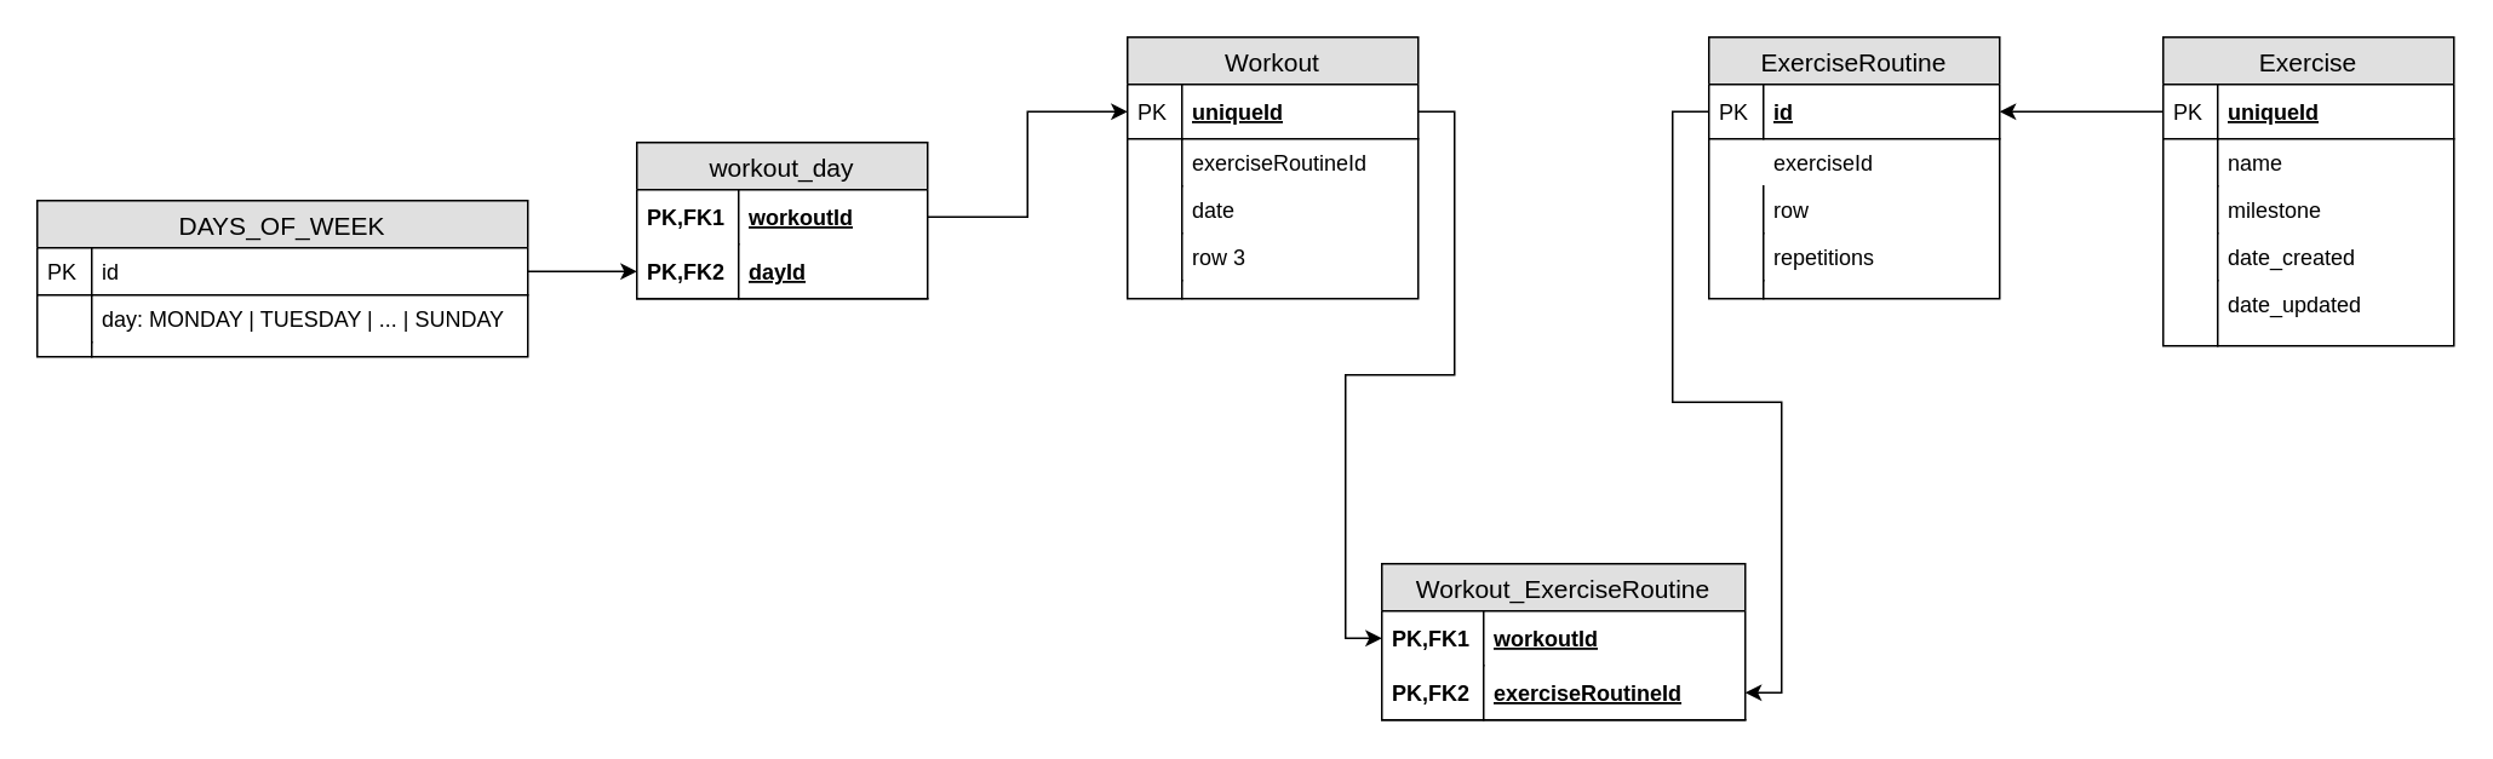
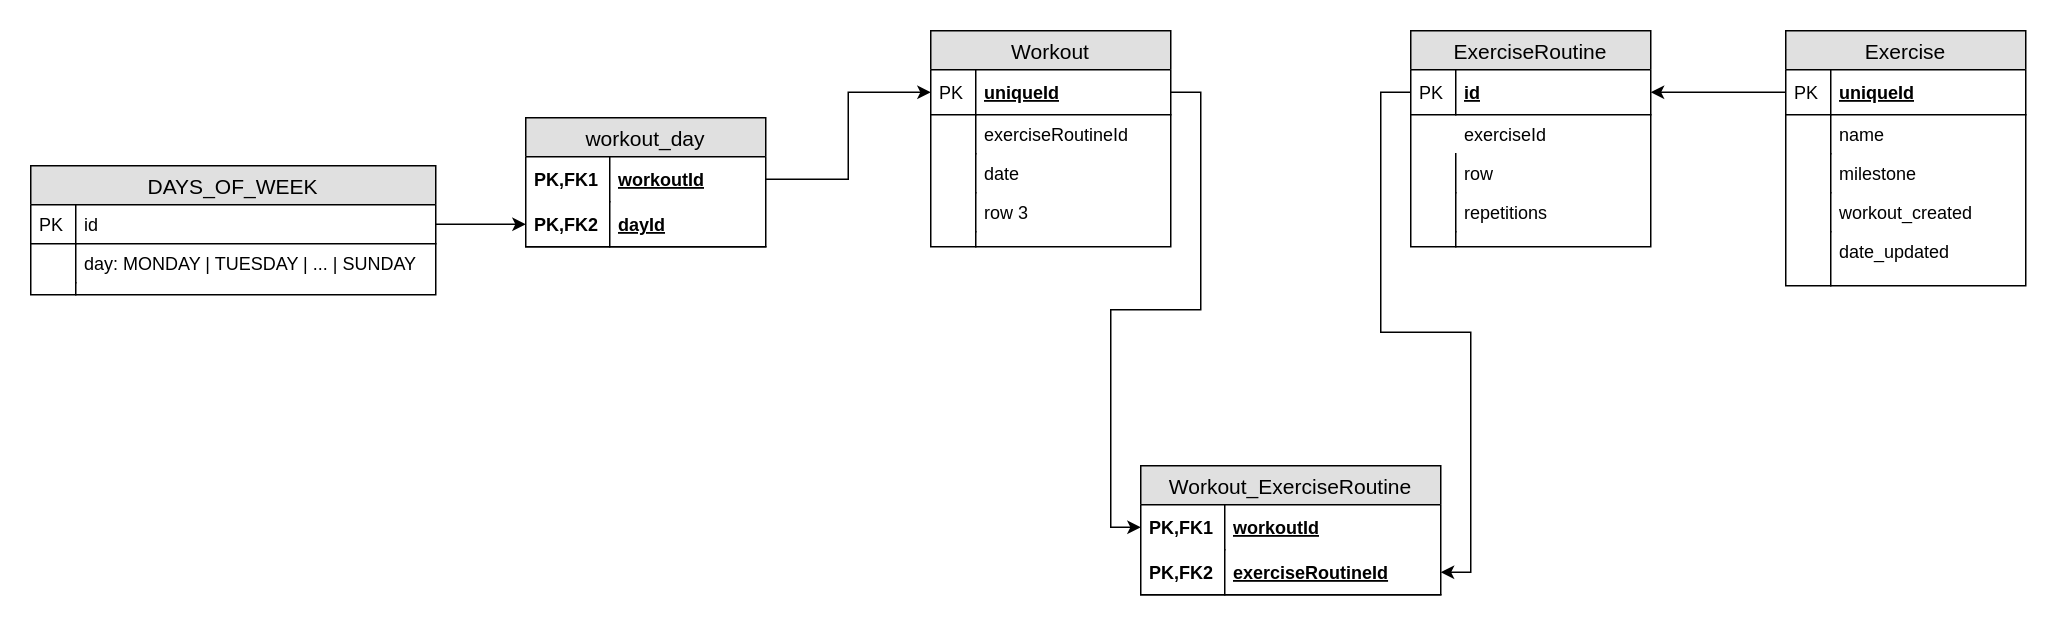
  <mxCell id="0" />
  <mxCell id="1" parent="0" />
  <mxCell id="2" value="Exercise" style="swimlane;fontStyle=0;childLayout=stackLayout;horizontal=1;startSize=26;fillColor=#e0e0e0;horizontalStack=0;resizeParent=1;resizeParentMax=0;resizeLast=0;collapsible=1;marginBottom=0;swimlaneFillColor=#ffffff;align=center;fontSize=14;rounded=0;" vertex="1" parent="1"><mxGeometry x="1190" y="20" width="160" height="170" as="geometry" /></mxCell>
  <mxCell id="3" value="uniqueId" style="shape=partialRectangle;top=0;left=0;right=0;bottom=1;align=left;verticalAlign=middle;fillColor=none;spacingLeft=34;spacingRight=4;overflow=hidden;rotatable=0;points=[[0,0.5],[1,0.5]];portConstraint=eastwest;dropTarget=0;fontStyle=5;fontSize=12;" vertex="1" parent="2"><mxGeometry y="26" width="160" height="30" as="geometry" /></mxCell>
  <mxCell id="4" value="PK" style="shape=partialRectangle;top=0;left=0;bottom=0;fillColor=none;align=left;verticalAlign=middle;spacingLeft=4;spacingRight=4;overflow=hidden;rotatable=0;points=[];portConstraint=eastwest;part=1;fontSize=12;" vertex="1" connectable="0" parent="3"><mxGeometry width="30" height="30" as="geometry" /></mxCell>
  <mxCell id="5" value="name" style="shape=partialRectangle;top=0;left=0;right=0;bottom=0;align=left;verticalAlign=top;fillColor=none;spacingLeft=34;spacingRight=4;overflow=hidden;rotatable=0;points=[[0,0.5],[1,0.5]];portConstraint=eastwest;dropTarget=0;fontSize=12;" vertex="1" parent="2"><mxGeometry y="56" width="160" height="26" as="geometry" /></mxCell>
  <mxCell id="6" value="" style="shape=partialRectangle;top=0;left=0;bottom=0;fillColor=none;align=left;verticalAlign=top;spacingLeft=4;spacingRight=4;overflow=hidden;rotatable=0;points=[];portConstraint=eastwest;part=1;fontSize=12;" vertex="1" connectable="0" parent="5"><mxGeometry width="30" height="26" as="geometry" /></mxCell>
  <mxCell id="7" value="milestone" style="shape=partialRectangle;top=0;left=0;right=0;bottom=0;align=left;verticalAlign=top;fillColor=none;spacingLeft=34;spacingRight=4;overflow=hidden;rotatable=0;points=[[0,0.5],[1,0.5]];portConstraint=eastwest;dropTarget=0;fontSize=12;" vertex="1" parent="2"><mxGeometry y="82" width="160" height="26" as="geometry" /></mxCell>
  <mxCell id="8" value="" style="shape=partialRectangle;top=0;left=0;bottom=0;fillColor=none;align=left;verticalAlign=top;spacingLeft=4;spacingRight=4;overflow=hidden;rotatable=0;points=[];portConstraint=eastwest;part=1;fontSize=12;" vertex="1" connectable="0" parent="7"><mxGeometry width="30" height="26" as="geometry" /></mxCell>
- <mxCell id="9" value="date_created" style="shape=partialRectangle;top=0;left=0;right=0;bottom=0;align=left;verticalAlign=top;fillColor=none;spacingLeft=34;spacingRight=4;overflow=hidden;rotatable=0;points=[[0,0.5],[1,0.5]];portConstraint=eastwest;dropTarget=0;fontSize=12;" vertex="1" parent="2"><mxGeometry y="108" width="160" height="26" as="geometry" /></mxCell>
+ <mxCell id="9" value="workout_created" style="shape=partialRectangle;top=0;left=0;right=0;bottom=0;align=left;verticalAlign=top;fillColor=none;spacingLeft=34;spacingRight=4;overflow=hidden;rotatable=0;points=[[0,0.5],[1,0.5]];portConstraint=eastwest;dropTarget=0;fontSize=12;" vertex="1" parent="2"><mxGeometry y="108" width="160" height="26" as="geometry" /></mxCell>
  <mxCell id="10" value="" style="shape=partialRectangle;top=0;left=0;bottom=0;fillColor=none;align=left;verticalAlign=top;spacingLeft=4;spacingRight=4;overflow=hidden;rotatable=0;points=[];portConstraint=eastwest;part=1;fontSize=12;" vertex="1" connectable="0" parent="9"><mxGeometry width="30" height="26" as="geometry" /></mxCell>
  <mxCell id="11" value="date_updated&#10;" style="shape=partialRectangle;top=0;left=0;right=0;bottom=0;align=left;verticalAlign=top;fillColor=none;spacingLeft=34;spacingRight=4;overflow=hidden;rotatable=0;points=[[0,0.5],[1,0.5]];portConstraint=eastwest;dropTarget=0;fontSize=12;" vertex="1" parent="2"><mxGeometry y="134" width="160" height="36" as="geometry" /></mxCell>
  <mxCell id="12" value="" style="shape=partialRectangle;top=0;left=0;bottom=0;fillColor=none;align=left;verticalAlign=top;spacingLeft=4;spacingRight=4;overflow=hidden;rotatable=0;points=[];portConstraint=eastwest;part=1;fontSize=12;" vertex="1" connectable="0" parent="11"><mxGeometry width="30" height="36" as="geometry" /></mxCell>
  <mxCell id="13" value="ExerciseRoutine" style="swimlane;fontStyle=0;childLayout=stackLayout;horizontal=1;startSize=26;fillColor=#e0e0e0;horizontalStack=0;resizeParent=1;resizeParentMax=0;resizeLast=0;collapsible=1;marginBottom=0;swimlaneFillColor=#ffffff;align=center;fontSize=14;rounded=0;" vertex="1" parent="1"><mxGeometry x="940" y="20" width="160" height="144" as="geometry" /></mxCell>
  <mxCell id="14" value="id" style="shape=partialRectangle;top=0;left=0;right=0;bottom=1;align=left;verticalAlign=middle;fillColor=none;spacingLeft=34;spacingRight=4;overflow=hidden;rotatable=0;points=[[0,0.5],[1,0.5]];portConstraint=eastwest;dropTarget=0;fontStyle=5;fontSize=12;" vertex="1" parent="13"><mxGeometry y="26" width="160" height="30" as="geometry" /></mxCell>
  <mxCell id="15" value="PK" style="shape=partialRectangle;top=0;left=0;bottom=0;fillColor=none;align=left;verticalAlign=middle;spacingLeft=4;spacingRight=4;overflow=hidden;rotatable=0;points=[];portConstraint=eastwest;part=1;fontSize=12;" vertex="1" connectable="0" parent="14"><mxGeometry width="30" height="30" as="geometry" /></mxCell>
  <mxCell id="16" value="exerciseId" style="shape=partialRectangle;top=0;left=0;right=0;bottom=0;align=left;verticalAlign=top;fillColor=none;spacingLeft=34;spacingRight=4;overflow=hidden;rotatable=0;points=[[0,0.5],[1,0.5]];portConstraint=eastwest;dropTarget=0;fontSize=12;" vertex="1" parent="13"><mxGeometry y="56" width="160" height="26" as="geometry" /></mxCell>
  <mxCell id="17" value="row" style="shape=partialRectangle;top=0;left=0;right=0;bottom=0;align=left;verticalAlign=top;fillColor=none;spacingLeft=34;spacingRight=4;overflow=hidden;rotatable=0;points=[[0,0.5],[1,0.5]];portConstraint=eastwest;dropTarget=0;fontSize=12;" vertex="1" parent="13"><mxGeometry y="82" width="160" height="26" as="geometry" /></mxCell>
  <mxCell id="18" value="" style="shape=partialRectangle;top=0;left=0;bottom=0;fillColor=none;align=left;verticalAlign=top;spacingLeft=4;spacingRight=4;overflow=hidden;rotatable=0;points=[];portConstraint=eastwest;part=1;fontSize=12;" vertex="1" connectable="0" parent="17"><mxGeometry width="30" height="26" as="geometry" /></mxCell>
  <mxCell id="19" value="repetitions" style="shape=partialRectangle;top=0;left=0;right=0;bottom=0;align=left;verticalAlign=top;fillColor=none;spacingLeft=34;spacingRight=4;overflow=hidden;rotatable=0;points=[[0,0.5],[1,0.5]];portConstraint=eastwest;dropTarget=0;fontSize=12;" vertex="1" parent="13"><mxGeometry y="108" width="160" height="26" as="geometry" /></mxCell>
  <mxCell id="20" value="" style="shape=partialRectangle;top=0;left=0;bottom=0;fillColor=none;align=left;verticalAlign=top;spacingLeft=4;spacingRight=4;overflow=hidden;rotatable=0;points=[];portConstraint=eastwest;part=1;fontSize=12;" vertex="1" connectable="0" parent="19"><mxGeometry width="30" height="26" as="geometry" /></mxCell>
  <mxCell id="21" value="" style="shape=partialRectangle;top=0;left=0;right=0;bottom=0;align=left;verticalAlign=top;fillColor=none;spacingLeft=34;spacingRight=4;overflow=hidden;rotatable=0;points=[[0,0.5],[1,0.5]];portConstraint=eastwest;dropTarget=0;fontSize=12;" vertex="1" parent="13"><mxGeometry y="134" width="160" height="10" as="geometry" /></mxCell>
  <mxCell id="22" value="" style="shape=partialRectangle;top=0;left=0;bottom=0;fillColor=none;align=left;verticalAlign=top;spacingLeft=4;spacingRight=4;overflow=hidden;rotatable=0;points=[];portConstraint=eastwest;part=1;fontSize=12;" vertex="1" connectable="0" parent="21"><mxGeometry width="30" height="10" as="geometry" /></mxCell>
  <mxCell id="23" value="Workout" style="swimlane;fontStyle=0;childLayout=stackLayout;horizontal=1;startSize=26;fillColor=#e0e0e0;horizontalStack=0;resizeParent=1;resizeParentMax=0;resizeLast=0;collapsible=1;marginBottom=0;swimlaneFillColor=#ffffff;align=center;fontSize=14;rounded=0;" vertex="1" parent="1"><mxGeometry x="620" y="20" width="160" height="144" as="geometry" /></mxCell>
  <mxCell id="24" value="uniqueId" style="shape=partialRectangle;top=0;left=0;right=0;bottom=1;align=left;verticalAlign=middle;fillColor=none;spacingLeft=34;spacingRight=4;overflow=hidden;rotatable=0;points=[[0,0.5],[1,0.5]];portConstraint=eastwest;dropTarget=0;fontStyle=5;fontSize=12;" vertex="1" parent="23"><mxGeometry y="26" width="160" height="30" as="geometry" /></mxCell>
  <mxCell id="25" value="PK" style="shape=partialRectangle;top=0;left=0;bottom=0;fillColor=none;align=left;verticalAlign=middle;spacingLeft=4;spacingRight=4;overflow=hidden;rotatable=0;points=[];portConstraint=eastwest;part=1;fontSize=12;" vertex="1" connectable="0" parent="24"><mxGeometry width="30" height="30" as="geometry" /></mxCell>
  <mxCell id="26" value="exerciseRoutineId" style="shape=partialRectangle;top=0;left=0;right=0;bottom=0;align=left;verticalAlign=top;fillColor=none;spacingLeft=34;spacingRight=4;overflow=hidden;rotatable=0;points=[[0,0.5],[1,0.5]];portConstraint=eastwest;dropTarget=0;fontSize=12;" vertex="1" parent="23"><mxGeometry y="56" width="160" height="26" as="geometry" /></mxCell>
  <mxCell id="27" value="" style="shape=partialRectangle;top=0;left=0;bottom=0;fillColor=none;align=left;verticalAlign=top;spacingLeft=4;spacingRight=4;overflow=hidden;rotatable=0;points=[];portConstraint=eastwest;part=1;fontSize=12;" vertex="1" connectable="0" parent="26"><mxGeometry width="30" height="26" as="geometry" /></mxCell>
  <mxCell id="28" value="date" style="shape=partialRectangle;top=0;left=0;right=0;bottom=0;align=left;verticalAlign=top;fillColor=none;spacingLeft=34;spacingRight=4;overflow=hidden;rotatable=0;points=[[0,0.5],[1,0.5]];portConstraint=eastwest;dropTarget=0;fontSize=12;" vertex="1" parent="23"><mxGeometry y="82" width="160" height="26" as="geometry" /></mxCell>
  <mxCell id="29" value="" style="shape=partialRectangle;top=0;left=0;bottom=0;fillColor=none;align=left;verticalAlign=top;spacingLeft=4;spacingRight=4;overflow=hidden;rotatable=0;points=[];portConstraint=eastwest;part=1;fontSize=12;" vertex="1" connectable="0" parent="28"><mxGeometry width="30" height="26" as="geometry" /></mxCell>
  <mxCell id="30" value="row 3" style="shape=partialRectangle;top=0;left=0;right=0;bottom=0;align=left;verticalAlign=top;fillColor=none;spacingLeft=34;spacingRight=4;overflow=hidden;rotatable=0;points=[[0,0.5],[1,0.5]];portConstraint=eastwest;dropTarget=0;fontSize=12;" vertex="1" parent="23"><mxGeometry y="108" width="160" height="26" as="geometry" /></mxCell>
  <mxCell id="31" value="" style="shape=partialRectangle;top=0;left=0;bottom=0;fillColor=none;align=left;verticalAlign=top;spacingLeft=4;spacingRight=4;overflow=hidden;rotatable=0;points=[];portConstraint=eastwest;part=1;fontSize=12;" vertex="1" connectable="0" parent="30"><mxGeometry width="30" height="26" as="geometry" /></mxCell>
  <mxCell id="32" value="" style="shape=partialRectangle;top=0;left=0;right=0;bottom=0;align=left;verticalAlign=top;fillColor=none;spacingLeft=34;spacingRight=4;overflow=hidden;rotatable=0;points=[[0,0.5],[1,0.5]];portConstraint=eastwest;dropTarget=0;fontSize=12;" vertex="1" parent="23"><mxGeometry y="134" width="160" height="10" as="geometry" /></mxCell>
  <mxCell id="33" value="" style="shape=partialRectangle;top=0;left=0;bottom=0;fillColor=none;align=left;verticalAlign=top;spacingLeft=4;spacingRight=4;overflow=hidden;rotatable=0;points=[];portConstraint=eastwest;part=1;fontSize=12;" vertex="1" connectable="0" parent="32"><mxGeometry width="30" height="10" as="geometry" /></mxCell>
  <mxCell id="34" value="Workout_ExerciseRoutine" style="swimlane;fontStyle=0;childLayout=stackLayout;horizontal=1;startSize=26;fillColor=#e0e0e0;horizontalStack=0;resizeParent=1;resizeParentMax=0;resizeLast=0;collapsible=1;marginBottom=0;swimlaneFillColor=#ffffff;align=center;fontSize=14;rounded=0;" vertex="1" parent="1"><mxGeometry x="760" y="310" width="200" height="86" as="geometry" /></mxCell>
  <mxCell id="35" value="workoutId" style="shape=partialRectangle;top=0;left=0;right=0;bottom=0;align=left;verticalAlign=middle;fillColor=none;spacingLeft=60;spacingRight=4;overflow=hidden;rotatable=0;points=[[0,0.5],[1,0.5]];portConstraint=eastwest;dropTarget=0;fontStyle=5;fontSize=12;" vertex="1" parent="34"><mxGeometry y="26" width="200" height="30" as="geometry" /></mxCell>
  <mxCell id="36" value="PK,FK1" style="shape=partialRectangle;fontStyle=1;top=0;left=0;bottom=0;fillColor=none;align=left;verticalAlign=middle;spacingLeft=4;spacingRight=4;overflow=hidden;rotatable=0;points=[];portConstraint=eastwest;part=1;fontSize=12;" vertex="1" connectable="0" parent="35"><mxGeometry width="56" height="30" as="geometry" /></mxCell>
  <mxCell id="37" value="exerciseRoutineId" style="shape=partialRectangle;top=0;left=0;right=0;bottom=1;align=left;verticalAlign=middle;fillColor=none;spacingLeft=60;spacingRight=4;overflow=hidden;rotatable=0;points=[[0,0.5],[1,0.5]];portConstraint=eastwest;dropTarget=0;fontStyle=5;fontSize=12;" vertex="1" parent="34"><mxGeometry y="56" width="200" height="30" as="geometry" /></mxCell>
  <mxCell id="38" value="PK,FK2" style="shape=partialRectangle;fontStyle=1;top=0;left=0;bottom=0;fillColor=none;align=left;verticalAlign=middle;spacingLeft=4;spacingRight=4;overflow=hidden;rotatable=0;points=[];portConstraint=eastwest;part=1;fontSize=12;" vertex="1" connectable="0" parent="37"><mxGeometry width="56" height="30" as="geometry" /></mxCell>
  <mxCell id="39" style="edgeStyle=orthogonalEdgeStyle;rounded=0;orthogonalLoop=1;jettySize=auto;html=1;exitX=1;exitY=0.5;exitDx=0;exitDy=0;entryX=0;entryY=0.5;entryDx=0;entryDy=0;" edge="1" parent="1" source="24" target="35"><mxGeometry relative="1" as="geometry" /></mxCell>
  <mxCell id="40" style="edgeStyle=orthogonalEdgeStyle;rounded=0;orthogonalLoop=1;jettySize=auto;html=1;exitX=0;exitY=0.5;exitDx=0;exitDy=0;entryX=1;entryY=0.5;entryDx=0;entryDy=0;" edge="1" parent="1" source="14" target="37"><mxGeometry relative="1" as="geometry" /></mxCell>
  <mxCell id="41" style="edgeStyle=orthogonalEdgeStyle;rounded=0;orthogonalLoop=1;jettySize=auto;html=1;exitX=0;exitY=0.5;exitDx=0;exitDy=0;entryX=1;entryY=0.5;entryDx=0;entryDy=0;" edge="1" parent="1" source="3" target="14"><mxGeometry relative="1" as="geometry" /></mxCell>
  <mxCell id="42" value="DAYS_OF_WEEK" style="swimlane;fontStyle=0;childLayout=stackLayout;horizontal=1;startSize=26;fillColor=#e0e0e0;horizontalStack=0;resizeParent=1;resizeParentMax=0;resizeLast=0;collapsible=1;marginBottom=0;swimlaneFillColor=#ffffff;align=center;fontSize=14;rounded=0;" vertex="1" parent="1"><mxGeometry x="20" y="110" width="270" height="86" as="geometry" /></mxCell>
  <mxCell id="43" value="id" style="shape=partialRectangle;top=0;left=0;right=0;bottom=1;align=left;verticalAlign=top;fillColor=none;spacingLeft=34;spacingRight=4;overflow=hidden;rotatable=0;points=[[0,0.5],[1,0.5]];portConstraint=eastwest;dropTarget=0;fontSize=12;rounded=0;" vertex="1" parent="42"><mxGeometry y="26" width="270" height="26" as="geometry" /></mxCell>
  <mxCell id="44" value="PK" style="shape=partialRectangle;top=0;left=0;bottom=0;fillColor=none;align=left;verticalAlign=top;spacingLeft=4;spacingRight=4;overflow=hidden;rotatable=0;points=[];portConstraint=eastwest;part=1;fontSize=12;" vertex="1" connectable="0" parent="43"><mxGeometry width="30" height="26" as="geometry" /></mxCell>
  <mxCell id="45" value="day: MONDAY | TUESDAY | ... | SUNDAY" style="shape=partialRectangle;top=0;left=0;right=0;bottom=0;align=left;verticalAlign=top;fillColor=none;spacingLeft=34;spacingRight=4;overflow=hidden;rotatable=0;points=[[0,0.5],[1,0.5]];portConstraint=eastwest;dropTarget=0;fontSize=12;" vertex="1" parent="42"><mxGeometry y="52" width="270" height="26" as="geometry" /></mxCell>
  <mxCell id="46" value="" style="shape=partialRectangle;top=0;left=0;bottom=0;fillColor=none;align=left;verticalAlign=top;spacingLeft=4;spacingRight=4;overflow=hidden;rotatable=0;points=[];portConstraint=eastwest;part=1;fontSize=12;" vertex="1" connectable="0" parent="45"><mxGeometry width="30" height="26" as="geometry" /></mxCell>
  <mxCell id="47" value="" style="shape=partialRectangle;top=0;left=0;right=0;bottom=0;align=left;verticalAlign=top;fillColor=none;spacingLeft=34;spacingRight=4;overflow=hidden;rotatable=0;points=[[0,0.5],[1,0.5]];portConstraint=eastwest;dropTarget=0;fontSize=12;" vertex="1" parent="42"><mxGeometry y="78" width="270" height="8" as="geometry" /></mxCell>
  <mxCell id="48" value="" style="shape=partialRectangle;top=0;left=0;bottom=0;fillColor=none;align=left;verticalAlign=top;spacingLeft=4;spacingRight=4;overflow=hidden;rotatable=0;points=[];portConstraint=eastwest;part=1;fontSize=12;" vertex="1" connectable="0" parent="47"><mxGeometry width="30" height="8" as="geometry" /></mxCell>
  <mxCell id="49" value="workout_day" style="swimlane;fontStyle=0;childLayout=stackLayout;horizontal=1;startSize=26;fillColor=#e0e0e0;horizontalStack=0;resizeParent=1;resizeParentMax=0;resizeLast=0;collapsible=1;marginBottom=0;swimlaneFillColor=#ffffff;align=center;fontSize=14;rounded=0;" vertex="1" parent="1"><mxGeometry x="350" y="78" width="160" height="86" as="geometry" /></mxCell>
  <mxCell id="50" value="workoutId" style="shape=partialRectangle;top=0;left=0;right=0;bottom=0;align=left;verticalAlign=middle;fillColor=none;spacingLeft=60;spacingRight=4;overflow=hidden;rotatable=0;points=[[0,0.5],[1,0.5]];portConstraint=eastwest;dropTarget=0;fontStyle=5;fontSize=12;" vertex="1" parent="49"><mxGeometry y="26" width="160" height="30" as="geometry" /></mxCell>
  <mxCell id="51" value="PK,FK1" style="shape=partialRectangle;fontStyle=1;top=0;left=0;bottom=0;fillColor=none;align=left;verticalAlign=middle;spacingLeft=4;spacingRight=4;overflow=hidden;rotatable=0;points=[];portConstraint=eastwest;part=1;fontSize=12;" vertex="1" connectable="0" parent="50"><mxGeometry width="56" height="30" as="geometry" /></mxCell>
  <mxCell id="52" value="dayId" style="shape=partialRectangle;top=0;left=0;right=0;bottom=1;align=left;verticalAlign=middle;fillColor=none;spacingLeft=60;spacingRight=4;overflow=hidden;rotatable=0;points=[[0,0.5],[1,0.5]];portConstraint=eastwest;dropTarget=0;fontStyle=5;fontSize=12;" vertex="1" parent="49"><mxGeometry y="56" width="160" height="30" as="geometry" /></mxCell>
  <mxCell id="53" value="PK,FK2" style="shape=partialRectangle;fontStyle=1;top=0;left=0;bottom=0;fillColor=none;align=left;verticalAlign=middle;spacingLeft=4;spacingRight=4;overflow=hidden;rotatable=0;points=[];portConstraint=eastwest;part=1;fontSize=12;" vertex="1" connectable="0" parent="52"><mxGeometry width="56" height="30" as="geometry" /></mxCell>
  <mxCell id="54" style="edgeStyle=orthogonalEdgeStyle;rounded=0;orthogonalLoop=1;jettySize=auto;html=1;exitX=1;exitY=0.5;exitDx=0;exitDy=0;entryX=0;entryY=0.5;entryDx=0;entryDy=0;" edge="1" parent="1" source="43" target="52"><mxGeometry relative="1" as="geometry" /></mxCell>
  <mxCell id="55" style="edgeStyle=orthogonalEdgeStyle;rounded=0;orthogonalLoop=1;jettySize=auto;html=1;exitX=1;exitY=0.5;exitDx=0;exitDy=0;entryX=0;entryY=0.5;entryDx=0;entryDy=0;" edge="1" parent="1" source="50" target="24"><mxGeometry relative="1" as="geometry" /></mxCell>
